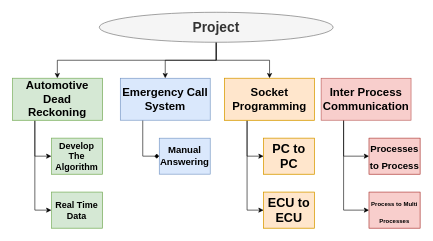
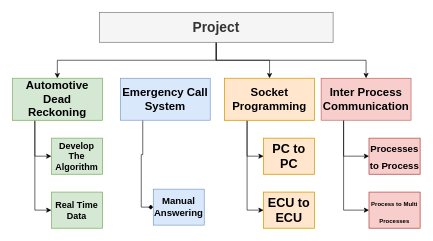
  <mxCell id="0" />
  <mxCell id="1" parent="0" />
  <mxCell id="2" style="edgeStyle=orthogonalEdgeStyle;rounded=0;orthogonalLoop=1;jettySize=auto;html=1;exitX=0.5;exitY=1;exitDx=0;exitDy=0;entryX=0.5;entryY=0;entryDx=0;entryDy=0;" edge="1" parent="1" source="6" target="9"><mxGeometry relative="1" as="geometry" /></mxCell>
- <mxCell id="3" style="edgeStyle=orthogonalEdgeStyle;rounded=0;orthogonalLoop=1;jettySize=auto;html=1;" edge="1" parent="1" source="6" target="11"><mxGeometry relative="1" as="geometry" /></mxCell>
  <mxCell id="4" style="edgeStyle=orthogonalEdgeStyle;rounded=0;orthogonalLoop=1;jettySize=auto;html=1;exitX=0.5;exitY=1;exitDx=0;exitDy=0;" edge="1" parent="1" source="6" target="14"><mxGeometry relative="1" as="geometry" /></mxCell>
- <mxCell id="6" value="Project" style="ellipse;whiteSpace=wrap;html=1;fontStyle=1;fontSize=23;fillColor=#f5f5f5;strokeColor=#666666;fontColor=#333333;" vertex="1" parent="1"><mxGeometry x="165" y="20" width="390" height="50" as="geometry" /></mxCell>
+ <mxCell id="5" style="edgeStyle=orthogonalEdgeStyle;rounded=0;orthogonalLoop=1;jettySize=auto;html=1;exitX=0.5;exitY=1;exitDx=0;exitDy=0;" edge="1" parent="1" source="6" target="17"><mxGeometry relative="1" as="geometry" /></mxCell>
+ <mxCell id="6" value="Project" style="rounded=0;whiteSpace=wrap;html=1;fontStyle=1;fontSize=23;fillColor=#f5f5f5;strokeColor=#666666;fontColor=#333333;" vertex="1" parent="1"><mxGeometry x="165" y="20" width="390" height="50" as="geometry" /></mxCell>
  <mxCell id="7" style="edgeStyle=orthogonalEdgeStyle;rounded=0;orthogonalLoop=1;jettySize=auto;html=1;exitX=0.25;exitY=1;exitDx=0;exitDy=0;entryX=0;entryY=0.5;entryDx=0;entryDy=0;fontSize=23;" edge="1" parent="1" source="9" target="18"><mxGeometry relative="1" as="geometry" /></mxCell>
  <mxCell id="8" style="edgeStyle=orthogonalEdgeStyle;rounded=0;orthogonalLoop=1;jettySize=auto;html=1;exitX=0.25;exitY=1;exitDx=0;exitDy=0;entryX=0;entryY=0.5;entryDx=0;entryDy=0;fontSize=23;" edge="1" parent="1" source="9" target="19"><mxGeometry relative="1" as="geometry" /></mxCell>
  <mxCell id="9" value="Automotive Dead Reckoning" style="rounded=0;whiteSpace=wrap;html=1;fontStyle=1;fontSize=19;fillColor=#d5e8d4;strokeColor=#82b366;" vertex="1" parent="1"><mxGeometry x="20" y="130" width="150" height="70" as="geometry" /></mxCell>
  <mxCell id="10" style="edgeStyle=orthogonalEdgeStyle;rounded=0;orthogonalLoop=1;jettySize=auto;html=1;exitX=0.25;exitY=1;exitDx=0;exitDy=0;entryX=0;entryY=0.5;entryDx=0;entryDy=0;fontSize=23;endArrow=diamond;" edge="1" parent="1" source="11" target="20"><mxGeometry relative="1" as="geometry" /></mxCell>
  <mxCell id="11" value="Emergency Call System" style="rounded=0;whiteSpace=wrap;html=1;fontStyle=1;fontSize=19;fillColor=#dae8fc;strokeColor=#6c8ebf;" vertex="1" parent="1"><mxGeometry x="200" y="130" width="150" height="70" as="geometry" /></mxCell>
  <mxCell id="12" style="edgeStyle=orthogonalEdgeStyle;rounded=0;orthogonalLoop=1;jettySize=auto;html=1;exitX=0.25;exitY=1;exitDx=0;exitDy=0;entryX=0;entryY=0.5;entryDx=0;entryDy=0;fontSize=23;" edge="1" parent="1" source="14" target="21"><mxGeometry relative="1" as="geometry" /></mxCell>
  <mxCell id="13" style="edgeStyle=orthogonalEdgeStyle;rounded=0;orthogonalLoop=1;jettySize=auto;html=1;exitX=0.25;exitY=1;exitDx=0;exitDy=0;entryX=0;entryY=0.5;entryDx=0;entryDy=0;fontSize=23;" edge="1" parent="1" source="14" target="22"><mxGeometry relative="1" as="geometry" /></mxCell>
  <mxCell id="14" value="Socket Programming" style="rounded=0;whiteSpace=wrap;html=1;fontStyle=1;fontSize=19;fillColor=#ffe6cc;strokeColor=#d79b00;" vertex="1" parent="1"><mxGeometry x="374" y="130" width="150" height="70" as="geometry" /></mxCell>
  <mxCell id="15" style="edgeStyle=orthogonalEdgeStyle;rounded=0;orthogonalLoop=1;jettySize=auto;html=1;exitX=0.25;exitY=1;exitDx=0;exitDy=0;entryX=0;entryY=0.5;entryDx=0;entryDy=0;fontSize=23;" edge="1" parent="1" source="17" target="23"><mxGeometry relative="1" as="geometry" /></mxCell>
  <mxCell id="16" style="edgeStyle=orthogonalEdgeStyle;rounded=0;orthogonalLoop=1;jettySize=auto;html=1;exitX=0.25;exitY=1;exitDx=0;exitDy=0;entryX=0;entryY=0.5;entryDx=0;entryDy=0;fontSize=23;" edge="1" parent="1" source="17" target="24"><mxGeometry relative="1" as="geometry" /></mxCell>
  <mxCell id="17" value="Inter Process Communication" style="rounded=0;whiteSpace=wrap;html=1;fontStyle=1;fontSize=19;fillColor=#f8cecc;strokeColor=#b85450;" vertex="1" parent="1"><mxGeometry x="535" y="130" width="150" height="70" as="geometry" /></mxCell>
  <mxCell id="18" value="Develop The Algorithm" style="rounded=0;whiteSpace=wrap;html=1;fontSize=15;fontStyle=1;fillColor=#d5e8d4;strokeColor=#82b366;" vertex="1" parent="1"><mxGeometry x="85" y="230" width="85" height="60" as="geometry" /></mxCell>
  <mxCell id="19" value="Real Time Data" style="rounded=0;whiteSpace=wrap;html=1;fontSize=15;fontStyle=1;fillColor=#d5e8d4;strokeColor=#82b366;" vertex="1" parent="1"><mxGeometry x="85" y="320" width="85" height="60" as="geometry" /></mxCell>
- <mxCell id="20" value="Manual Answering" style="rounded=0;whiteSpace=wrap;html=1;fontSize=16;fontStyle=1;fillColor=#dae8fc;strokeColor=#6c8ebf;" vertex="1" parent="1"><mxGeometry x="265" y="230" width="85" height="60" as="geometry" /></mxCell>
+ <mxCell id="20" value="Manual Answering" style="rounded=0;whiteSpace=wrap;html=1;fontSize=16;fontStyle=1;fillColor=#dae8fc;strokeColor=#6c8ebf;" vertex="1" parent="1"><mxGeometry x="255" y="315" width="85" height="60" as="geometry" /></mxCell>
  <mxCell id="21" value="PC to PC" style="rounded=0;whiteSpace=wrap;html=1;fontSize=21;fontStyle=1;fillColor=#ffe6cc;strokeColor=#d79b00;" vertex="1" parent="1"><mxGeometry x="439" y="230" width="85" height="60" as="geometry" /></mxCell>
  <mxCell id="22" value="ECU to ECU" style="rounded=0;whiteSpace=wrap;html=1;fontSize=21;fontStyle=1;fillColor=#ffe6cc;strokeColor=#d79b00;" vertex="1" parent="1"><mxGeometry x="439" y="320" width="85" height="60" as="geometry" /></mxCell>
  <mxCell id="23" value="&lt;b&gt;&lt;font style=&quot;font-size: 16px&quot;&gt;Processes to Process&lt;/font&gt;&lt;/b&gt;" style="rounded=0;whiteSpace=wrap;html=1;fontSize=23;spacing=0;verticalAlign=middle;align=center;fillColor=#f8cecc;strokeColor=#b85450;" vertex="1" parent="1"><mxGeometry x="615" y="230" width="85" height="60" as="geometry" /></mxCell>
  <mxCell id="24" value="&lt;font size=&quot;1&quot;&gt;&lt;b&gt;Process to Multi Processes&lt;/b&gt;&lt;/font&gt;" style="rounded=0;whiteSpace=wrap;html=1;fontSize=23;spacing=0;verticalAlign=middle;align=center;fillColor=#f8cecc;strokeColor=#b85450;" vertex="1" parent="1"><mxGeometry x="615" y="320" width="85" height="60" as="geometry" /></mxCell>
  <mxCell id="25" value="Automotive Dead Reckoning" style="rounded=0;whiteSpace=wrap;html=1;fontStyle=1;fontSize=19;fillColor=#d5e8d4;strokeColor=#82b366;" vertex="1" parent="1"><mxGeometry x="20" y="130" width="150" height="70" as="geometry" /></mxCell>
  <mxCell id="26" value="Develop The Algorithm" style="rounded=0;whiteSpace=wrap;html=1;fontSize=15;fontStyle=1;fillColor=#d5e8d4;strokeColor=#82b366;" vertex="1" parent="1"><mxGeometry x="85" y="230" width="85" height="60" as="geometry" /></mxCell>
  <mxCell id="27" value="Real Time Data" style="rounded=0;whiteSpace=wrap;html=1;fontSize=15;fontStyle=1;fillColor=#d5e8d4;strokeColor=#82b366;" vertex="1" parent="1"><mxGeometry x="85" y="320" width="85" height="60" as="geometry" /></mxCell>
  <mxCell id="28" value="Socket Programming" style="rounded=0;whiteSpace=wrap;html=1;fontStyle=1;fontSize=19;fillColor=#ffe6cc;strokeColor=#d79b00;" vertex="1" parent="1"><mxGeometry x="374" y="130" width="150" height="70" as="geometry" /></mxCell>
  <mxCell id="29" value="PC to PC" style="rounded=0;whiteSpace=wrap;html=1;fontSize=21;fontStyle=1;fillColor=#ffe6cc;strokeColor=#d79b00;" vertex="1" parent="1"><mxGeometry x="439" y="230" width="85" height="60" as="geometry" /></mxCell>
  <mxCell id="30" value="ECU to ECU" style="rounded=0;whiteSpace=wrap;html=1;fontSize=21;fontStyle=1;fillColor=#ffe6cc;strokeColor=#d79b00;" vertex="1" parent="1"><mxGeometry x="439" y="320" width="85" height="60" as="geometry" /></mxCell>
  <mxCell id="31" value="&lt;font size=&quot;1&quot;&gt;&lt;b&gt;Process to Multi Processes&lt;/b&gt;&lt;/font&gt;" style="rounded=0;whiteSpace=wrap;html=1;fontSize=23;spacing=0;verticalAlign=middle;align=center;fillColor=#f8cecc;strokeColor=#b85450;" vertex="1" parent="1"><mxGeometry x="615" y="320" width="85" height="60" as="geometry" /></mxCell>
  <mxCell id="32" value="&lt;b&gt;&lt;font style=&quot;font-size: 16px&quot;&gt;Processes to Process&lt;/font&gt;&lt;/b&gt;" style="rounded=0;whiteSpace=wrap;html=1;fontSize=23;spacing=0;verticalAlign=middle;align=center;fillColor=#f8cecc;strokeColor=#b85450;" vertex="1" parent="1"><mxGeometry x="615" y="230" width="85" height="60" as="geometry" /></mxCell>
